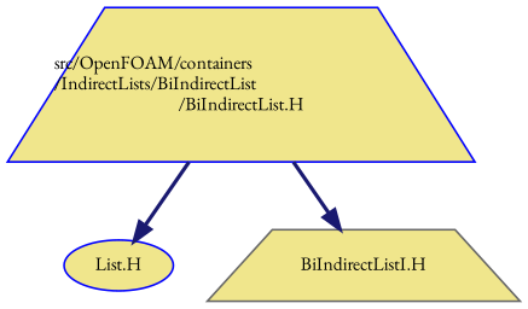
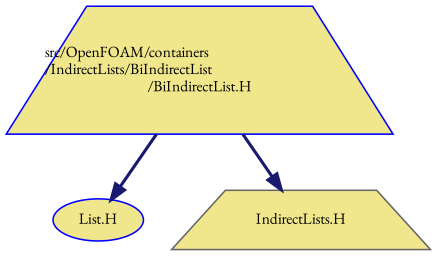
  digraph {
    fontname="EB Garamond"
    node [color=blue fillcolor=khaki fontname="EB Garamond" fontsize=10 shape=trapezium style=filled]
    edge [color=midnightblue fontname="EB Garamond" fontsize=10 labelfontname=Helvetica labelfontsize=10 style=bold]
    n1 [fontcolor=black height=0.2 label="src/OpenFOAM/containers\l/IndirectLists/BiIndirectList\l/BiIndirectList.H" width=0.4]
    n2 [height=0.2 label="List.H" shape=ellipse width=0.4]
-   n3 [color=gray40 height=0.2 label="BiIndirectListI.H" width=0.4]
+   n3 [color=gray40 height=0.2 label="IndirectLists.H" width=0.4]
    n1 -> n2
    n1 -> n3
  }
